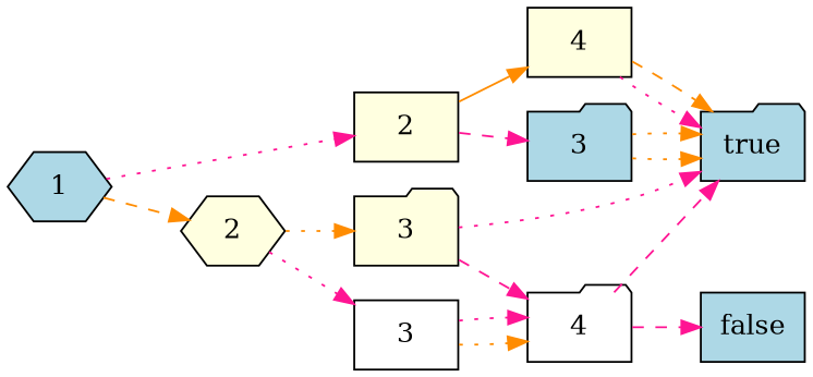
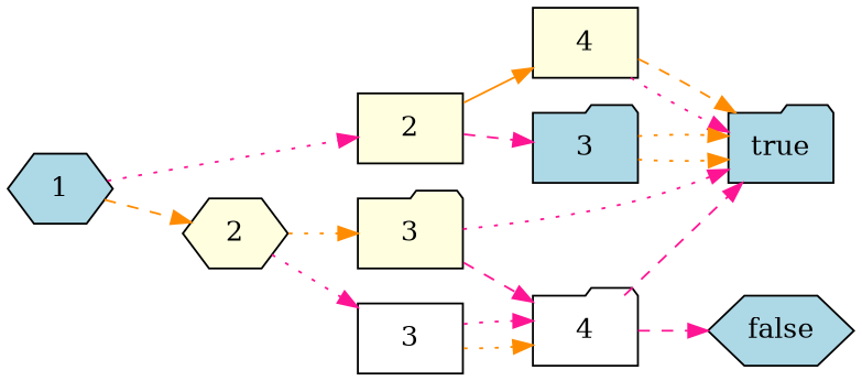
  digraph {
    rankdir=LR
    node [shape=folder style=filled fillcolor=lightblue]
    edge [style=dotted color=deeppink]
    n1 [label=1 shape=hexagon]
    n2 [label=2 shape=box fillcolor=lightyellow]
    n3 [label=2 shape=hexagon fillcolor=lightyellow]
    n4 [label=4 shape=box fillcolor=lightyellow]
    n5 [label=3]
    n6 [label=true]
    n7 [label=3 shape=box fillcolor=white]
    n8 [label=3 fillcolor=lightyellow]
    n9 [label=4 fillcolor=white]
-   n10 [label=false shape=box]
+   n10 [label=false shape=hexagon]
    n1 -> n2
    n1 -> n3 [color=darkorange style=dashed]
    n2 -> n4 [style=solid color=darkorange]
    n2 -> n5 [style=dashed]
    n3 -> n7
    n3 -> n8 [color=darkorange]
    n4 -> n6
    n4 -> n6 [color=darkorange style=dashed]
    n5 -> n6 [color=darkorange]
    n5 -> n6 [color=darkorange]
    n7 -> n9 [color=darkorange]
    n7 -> n9
    n8 -> n6
    n8 -> n9 [style=dashed]
    n9 -> n6 [style=dashed]
    n9 -> n10 [style=dashed]
  }
